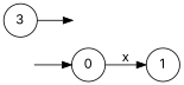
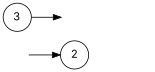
  digraph {
    fontname=Inter
    rankdir=LR
    vcsn_context="lal_char(xyz)_z"
    node [fontname=Inter shape=circle]
    edge [fontname=Inter]
    I0 [height=0 shape=none style=invis width=0]
    F3 [height=0 shape=none style=invis width=0]
-   0
-   1
+   0 [label=2]
    3
    subgraph sub_1 {
      I0
      F3
    }
    subgraph sub_2 {
      0
-     1
      3
    }
    I0 -> 0
-   0 -> 1 [label=x]
    3 -> F3
  }
